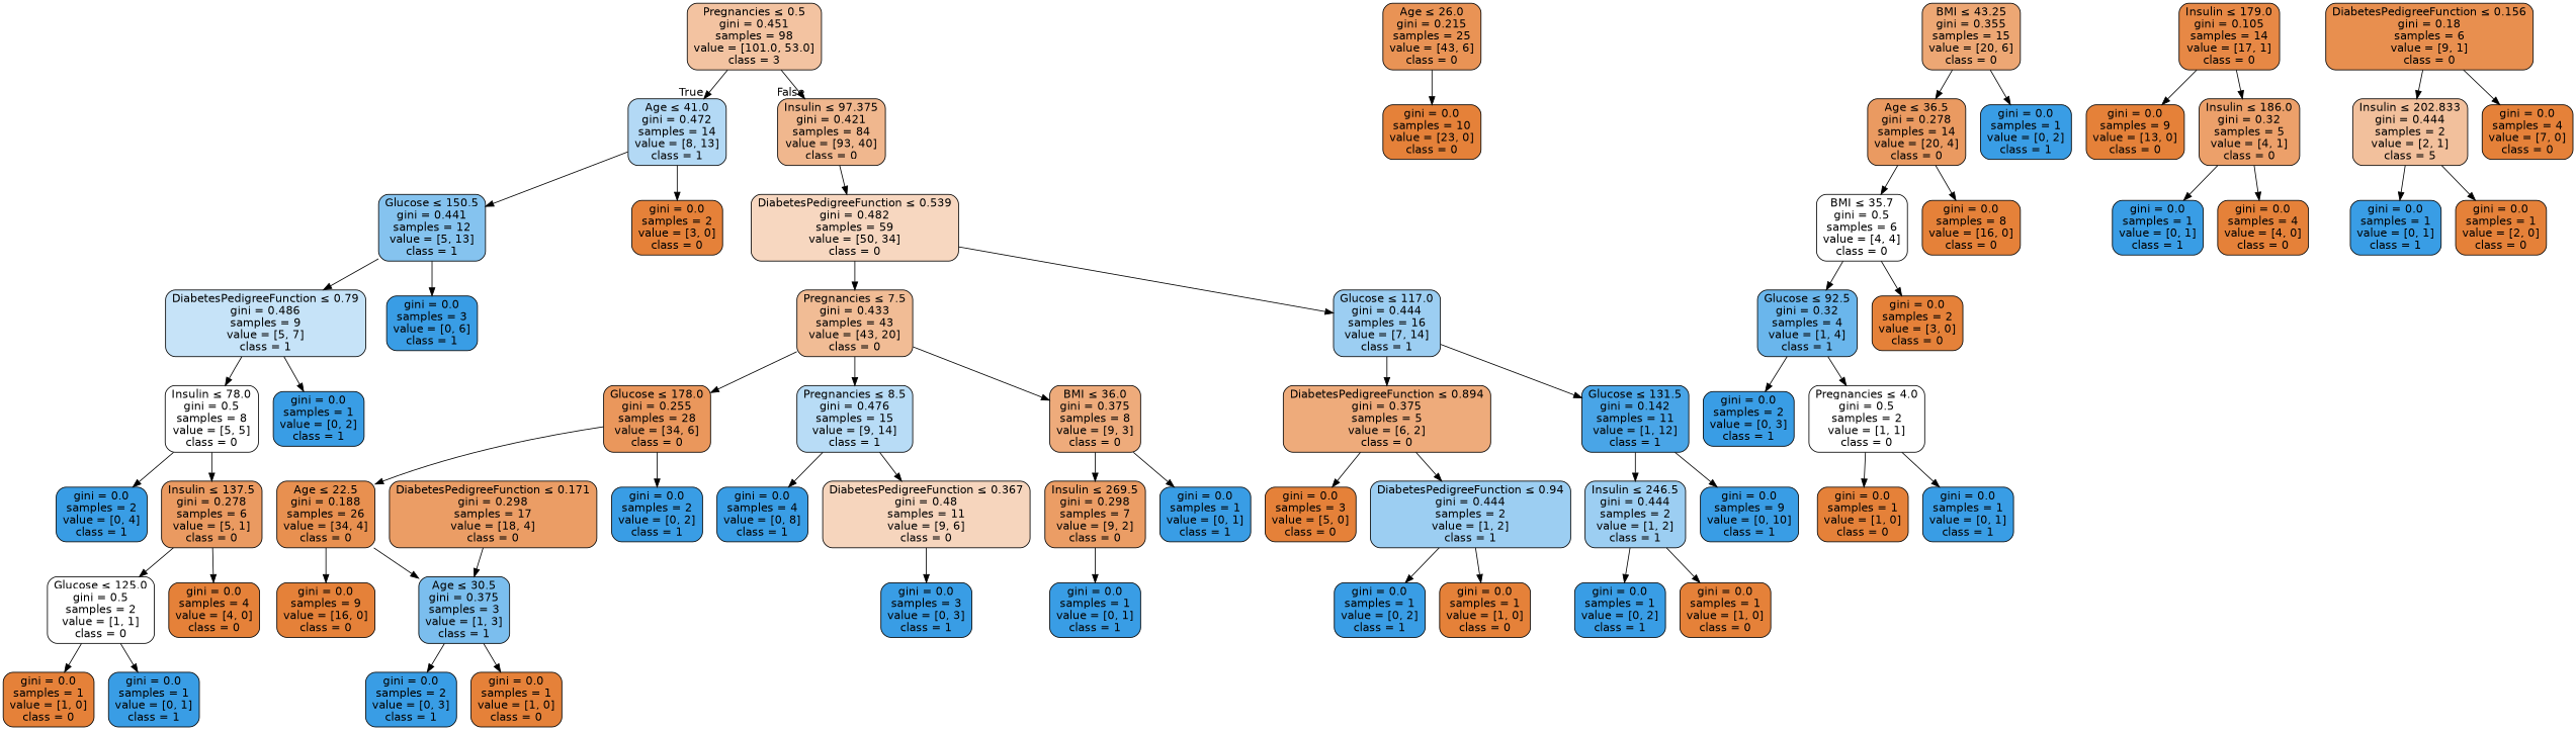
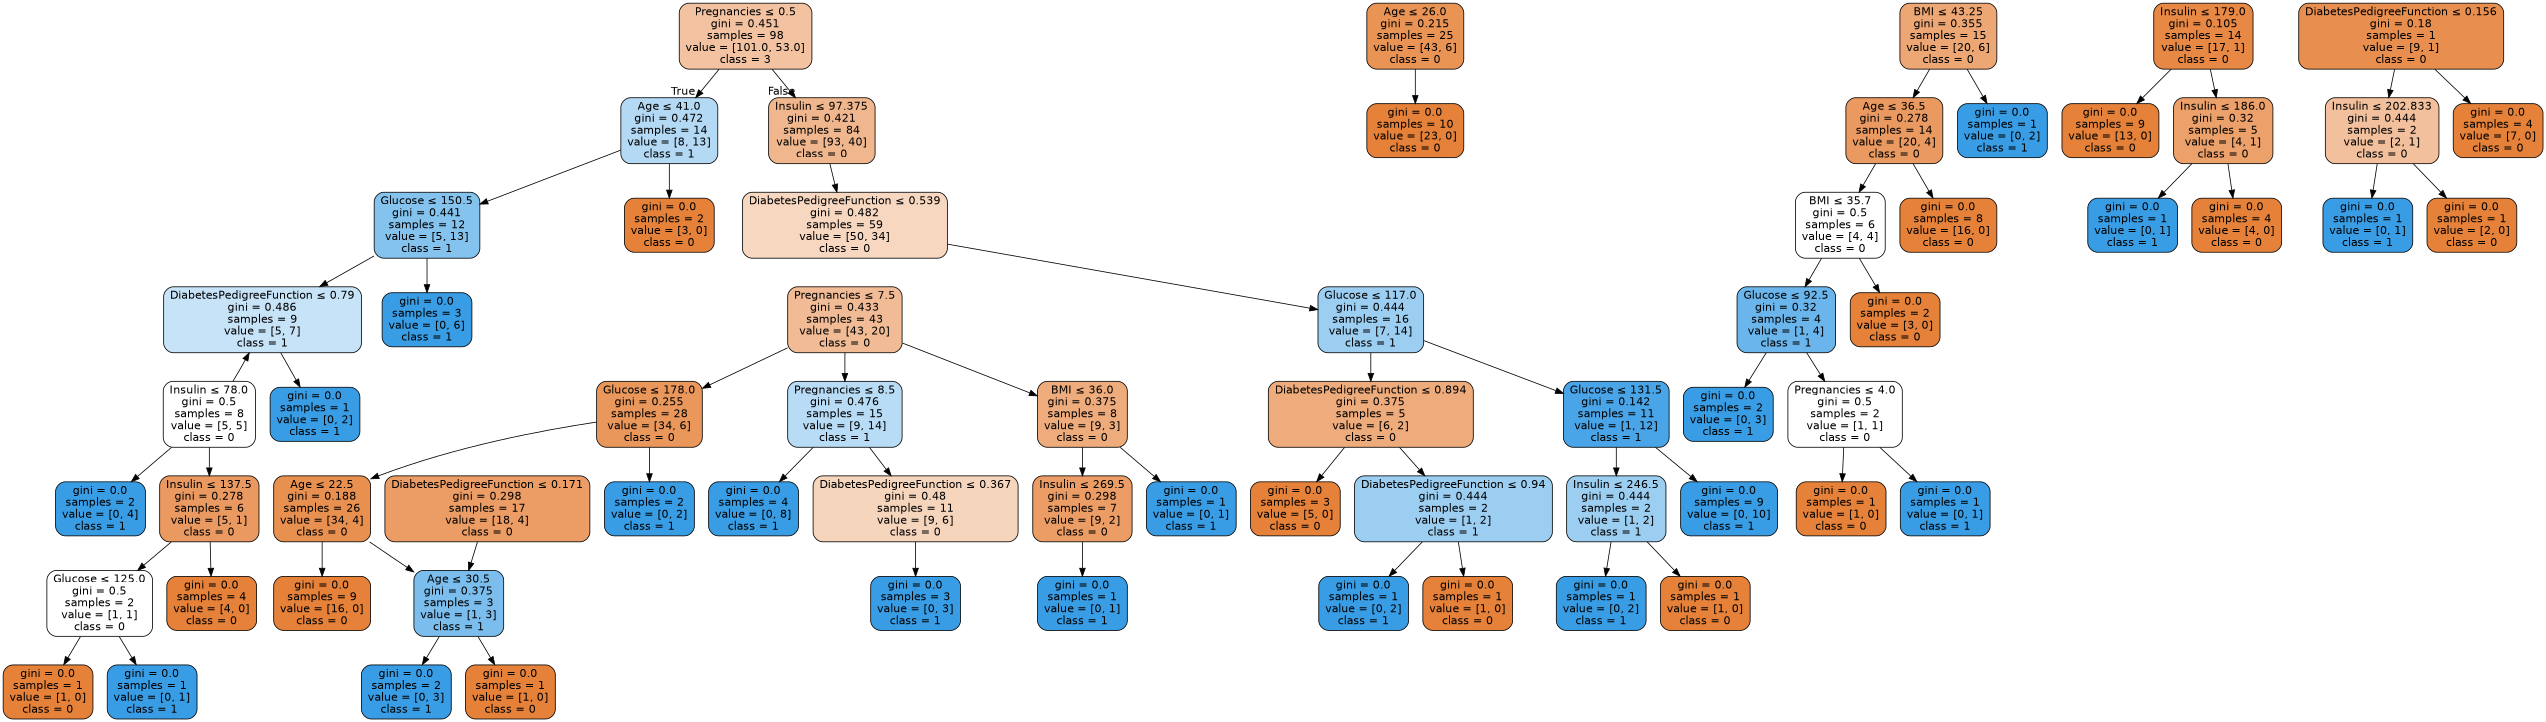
  digraph {
    node [color=black fillcolor="#399de5" fontname=helvetica shape=box style="filled, rounded"]
    edge [fontname=helvetica]
    n1 [fillcolor="#f3c3a1" label=<Pregnancies &le; 0.5<br/>gini = 0.451<br/>samples = 98<br/>value = [101.0, 53.0]<br/>class = 3>]
    n2 [fillcolor="#b3d9f5" label=<Age &le; 41.0<br/>gini = 0.472<br/>samples = 14<br/>value = [8, 13]<br/>class = 1>]
    n3 [fillcolor="#f0b78e" label=<Insulin &le; 97.375<br/>gini = 0.421<br/>samples = 84<br/>value = [93, 40]<br/>class = 0>]
    n4 [fillcolor="#85c3ef" label=<Glucose &le; 150.5<br/>gini = 0.441<br/>samples = 12<br/>value = [5, 13]<br/>class = 1>]
    n5 [fillcolor="#e58139" label=<gini = 0.0<br/>samples = 2<br/>value = [3, 0]<br/>class = 0>]
    n6 [fillcolor="#f7d7c0" label=<DiabetesPedigreeFunction &le; 0.539<br/>gini = 0.482<br/>samples = 59<br/>value = [50, 34]<br/>class = 0>]
    n7 [fillcolor="#c6e3f8" label=<DiabetesPedigreeFunction &le; 0.79<br/>gini = 0.486<br/>samples = 9<br/>value = [5, 7]<br/>class = 1>]
    n8 [label=<gini = 0.0<br/>samples = 3<br/>value = [0, 6]<br/>class = 1>]
    n9 [fillcolor="#ffffff" label=<Insulin &le; 78.0<br/>gini = 0.5<br/>samples = 8<br/>value = [5, 5]<br/>class = 0>]
    n10 [label=<gini = 0.0<br/>samples = 1<br/>value = [0, 2]<br/>class = 1>]
    n11 [label=<gini = 0.0<br/>samples = 2<br/>value = [0, 4]<br/>class = 1>]
    n12 [fillcolor="#ea9a61" label=<Insulin &le; 137.5<br/>gini = 0.278<br/>samples = 6<br/>value = [5, 1]<br/>class = 0>]
    n13 [fillcolor="#ffffff" label=<Glucose &le; 125.0<br/>gini = 0.5<br/>samples = 2<br/>value = [1, 1]<br/>class = 0>]
    n14 [fillcolor="#e58139" label=<gini = 0.0<br/>samples = 4<br/>value = [4, 0]<br/>class = 0>]
    n15 [fillcolor="#e58139" label=<gini = 0.0<br/>samples = 1<br/>value = [1, 0]<br/>class = 0>]
    n16 [label=<gini = 0.0<br/>samples = 1<br/>value = [0, 1]<br/>class = 1>]
    n17 [fillcolor="#e99355" label=<Age &le; 26.0<br/>gini = 0.215<br/>samples = 25<br/>value = [43, 6]<br/>class = 0>]
    n18 [fillcolor="#e58139" label=<gini = 0.0<br/>samples = 10<br/>value = [23, 0]<br/>class = 0>]
    n19 [fillcolor="#f1bc95" label=<Pregnancies &le; 7.5<br/>gini = 0.433<br/>samples = 43<br/>value = [43, 20]<br/>class = 0>]
    n20 [fillcolor="#9ccef2" label=<Glucose &le; 117.0<br/>gini = 0.444<br/>samples = 16<br/>value = [7, 14]<br/>class = 1>]
    n21 [fillcolor="#eda774" label=<BMI &le; 43.25<br/>gini = 0.355<br/>samples = 15<br/>value = [20, 6]<br/>class = 0>]
    n22 [fillcolor="#ea9a61" label=<Age &le; 36.5<br/>gini = 0.278<br/>samples = 14<br/>value = [20, 4]<br/>class = 0>]
    n23 [label=<gini = 0.0<br/>samples = 1<br/>value = [0, 2]<br/>class = 1>]
    n24 [fillcolor="#ffffff" label=<BMI &le; 35.7<br/>gini = 0.5<br/>samples = 6<br/>value = [4, 4]<br/>class = 0>]
    n25 [fillcolor="#e58139" label=<gini = 0.0<br/>samples = 8<br/>value = [16, 0]<br/>class = 0>]
    n26 [fillcolor="#6ab6ec" label=<Glucose &le; 92.5<br/>gini = 0.32<br/>samples = 4<br/>value = [1, 4]<br/>class = 1>]
    n27 [fillcolor="#e58139" label=<gini = 0.0<br/>samples = 2<br/>value = [3, 0]<br/>class = 0>]
    n28 [label=<gini = 0.0<br/>samples = 2<br/>value = [0, 3]<br/>class = 1>]
    n29 [fillcolor="#ffffff" label=<Pregnancies &le; 4.0<br/>gini = 0.5<br/>samples = 2<br/>value = [1, 1]<br/>class = 0>]
    n30 [fillcolor="#e58139" label=<gini = 0.0<br/>samples = 1<br/>value = [1, 0]<br/>class = 0>]
    n31 [label=<gini = 0.0<br/>samples = 1<br/>value = [0, 1]<br/>class = 1>]
    n32 [fillcolor="#ea975c" label=<Glucose &le; 178.0<br/>gini = 0.255<br/>samples = 28<br/>value = [34, 6]<br/>class = 0>]
    n33 [fillcolor="#b8dcf6" label=<Pregnancies &le; 8.5<br/>gini = 0.476<br/>samples = 15<br/>value = [9, 14]<br/>class = 1>]
    n34 [fillcolor="#eeab7b" label=<BMI &le; 36.0<br/>gini = 0.375<br/>samples = 8<br/>value = [9, 3]<br/>class = 0>]
    n35 [fillcolor="#eeab7b" label=<DiabetesPedigreeFunction &le; 0.894<br/>gini = 0.375<br/>samples = 5<br/>value = [6, 2]<br/>class = 0>]
    n36 [fillcolor="#49a5e7" label=<Glucose &le; 131.5<br/>gini = 0.142<br/>samples = 11<br/>value = [1, 12]<br/>class = 1>]
    n37 [fillcolor="#e89050" label=<Age &le; 22.5<br/>gini = 0.188<br/>samples = 26<br/>value = [34, 4]<br/>class = 0>]
    n38 [label=<gini = 0.0<br/>samples = 2<br/>value = [0, 2]<br/>class = 1>]
    n39 [label=<gini = 0.0<br/>samples = 4<br/>value = [0, 8]<br/>class = 1>]
    n40 [fillcolor="#f6d5bd" label=<DiabetesPedigreeFunction &le; 0.367<br/>gini = 0.48<br/>samples = 11<br/>value = [9, 6]<br/>class = 0>]
    n41 [fillcolor="#e58139" label=<gini = 0.0<br/>samples = 9<br/>value = [16, 0]<br/>class = 0>]
    n42 [fillcolor="#7bbeee" label=<Age &le; 30.5<br/>gini = 0.375<br/>samples = 3<br/>value = [1, 3]<br/>class = 1>]
    n43 [fillcolor="#eb9d65" label=<DiabetesPedigreeFunction &le; 0.171<br/>gini = 0.298<br/>samples = 17<br/>value = [18, 4]<br/>class = 0>]
    n44 [label=<gini = 0.0<br/>samples = 2<br/>value = [0, 3]<br/>class = 1>]
    n45 [fillcolor="#e58139" label=<gini = 0.0<br/>samples = 1<br/>value = [1, 0]<br/>class = 0>]
    n46 [fillcolor="#e78845" label=<Insulin &le; 179.0<br/>gini = 0.105<br/>samples = 14<br/>value = [17, 1]<br/>class = 0>]
    n47 [fillcolor="#e58139" label=<gini = 0.0<br/>samples = 9<br/>value = [13, 0]<br/>class = 0>]
    n48 [fillcolor="#eca06a" label=<Insulin &le; 186.0<br/>gini = 0.32<br/>samples = 5<br/>value = [4, 1]<br/>class = 0>]
    n49 [label=<gini = 0.0<br/>samples = 1<br/>value = [0, 1]<br/>class = 1>]
    n50 [fillcolor="#e58139" label=<gini = 0.0<br/>samples = 4<br/>value = [4, 0]<br/>class = 0>]
    n51 [label=<gini = 0.0<br/>samples = 3<br/>value = [0, 3]<br/>class = 1>]
    n52 [fillcolor="#eb9d65" label=<Insulin &le; 269.5<br/>gini = 0.298<br/>samples = 7<br/>value = [9, 2]<br/>class = 0>]
    n53 [label=<gini = 0.0<br/>samples = 1<br/>value = [0, 1]<br/>class = 1>]
    n54 [label=<gini = 0.0<br/>samples = 1<br/>value = [0, 1]<br/>class = 1>]
-   n55 [fillcolor="#e88f4f" label=<DiabetesPedigreeFunction &le; 0.156<br/>gini = 0.18<br/>samples = 6<br/>value = [9, 1]<br/>class = 0>]
-   n56 [fillcolor="#f2c09c" label=<Insulin &le; 202.833<br/>gini = 0.444<br/>samples = 2<br/>value = [2, 1]<br/>class = 5>]
+   n55 [fillcolor="#e88f4f" label=<DiabetesPedigreeFunction &le; 0.156<br/>gini = 0.18<br/>samples = 1<br/>value = [9, 1]<br/>class = 0>]
+   n56 [fillcolor="#f2c09c" label=<Insulin &le; 202.833<br/>gini = 0.444<br/>samples = 2<br/>value = [2, 1]<br/>class = 0>]
    n57 [fillcolor="#e58139" label=<gini = 0.0<br/>samples = 4<br/>value = [7, 0]<br/>class = 0>]
    n58 [label=<gini = 0.0<br/>samples = 1<br/>value = [0, 1]<br/>class = 1>]
    n59 [fillcolor="#e58139" label=<gini = 0.0<br/>samples = 1<br/>value = [2, 0]<br/>class = 0>]
    n60 [fillcolor="#e58139" label=<gini = 0.0<br/>samples = 3<br/>value = [5, 0]<br/>class = 0>]
    n61 [fillcolor="#9ccef2" label=<DiabetesPedigreeFunction &le; 0.94<br/>gini = 0.444<br/>samples = 2<br/>value = [1, 2]<br/>class = 1>]
    n62 [fillcolor="#9ccef2" label=<Insulin &le; 246.5<br/>gini = 0.444<br/>samples = 2<br/>value = [1, 2]<br/>class = 1>]
    n63 [label=<gini = 0.0<br/>samples = 9<br/>value = [0, 10]<br/>class = 1>]
    n64 [label=<gini = 0.0<br/>samples = 1<br/>value = [0, 2]<br/>class = 1>]
    n65 [fillcolor="#e58139" label=<gini = 0.0<br/>samples = 1<br/>value = [1, 0]<br/>class = 0>]
    n66 [label=<gini = 0.0<br/>samples = 1<br/>value = [0, 2]<br/>class = 1>]
    n67 [fillcolor="#e58139" label=<gini = 0.0<br/>samples = 1<br/>value = [1, 0]<br/>class = 0>]
    n1 -> n2 [headlabel=True labelangle=45 labeldistance=2.5]
    n1 -> n3 [headlabel=False labelangle=-45 labeldistance=2.5]
    n2 -> n4
    n2 -> n5
    n3 -> n6
    n4 -> n7
    n4 -> n8
-   n6 -> n19
    n6 -> n20
-   n7 -> n9
+   n9 -> n7
    n7 -> n10
    n9 -> n11
    n9 -> n12
    n12 -> n13
    n12 -> n14
    n13 -> n15
    n13 -> n16
    n17 -> n18
    n19 -> n32
    n19 -> n33
    n19 -> n34
    n20 -> n35
    n20 -> n36
    n21 -> n22
    n21 -> n23
    n22 -> n24
    n22 -> n25
    n24 -> n26
    n24 -> n27
    n26 -> n28
    n26 -> n29
    n29 -> n30
    n29 -> n31
    n32 -> n37
    n32 -> n38
    n33 -> n39
    n33 -> n40
    n34 -> n52
    n34 -> n53
    n35 -> n60
    n35 -> n61
    n36 -> n62
    n36 -> n63
    n37 -> n41
    n37 -> n42
    n40 -> n51
    n42 -> n44
    n42 -> n45
    n43 -> n42
    n46 -> n47
    n46 -> n48
    n48 -> n49
    n48 -> n50
    n52 -> n54
    n55 -> n56
    n55 -> n57
    n56 -> n58
    n56 -> n59
    n61 -> n64
    n61 -> n65
    n62 -> n66
    n62 -> n67
  }
